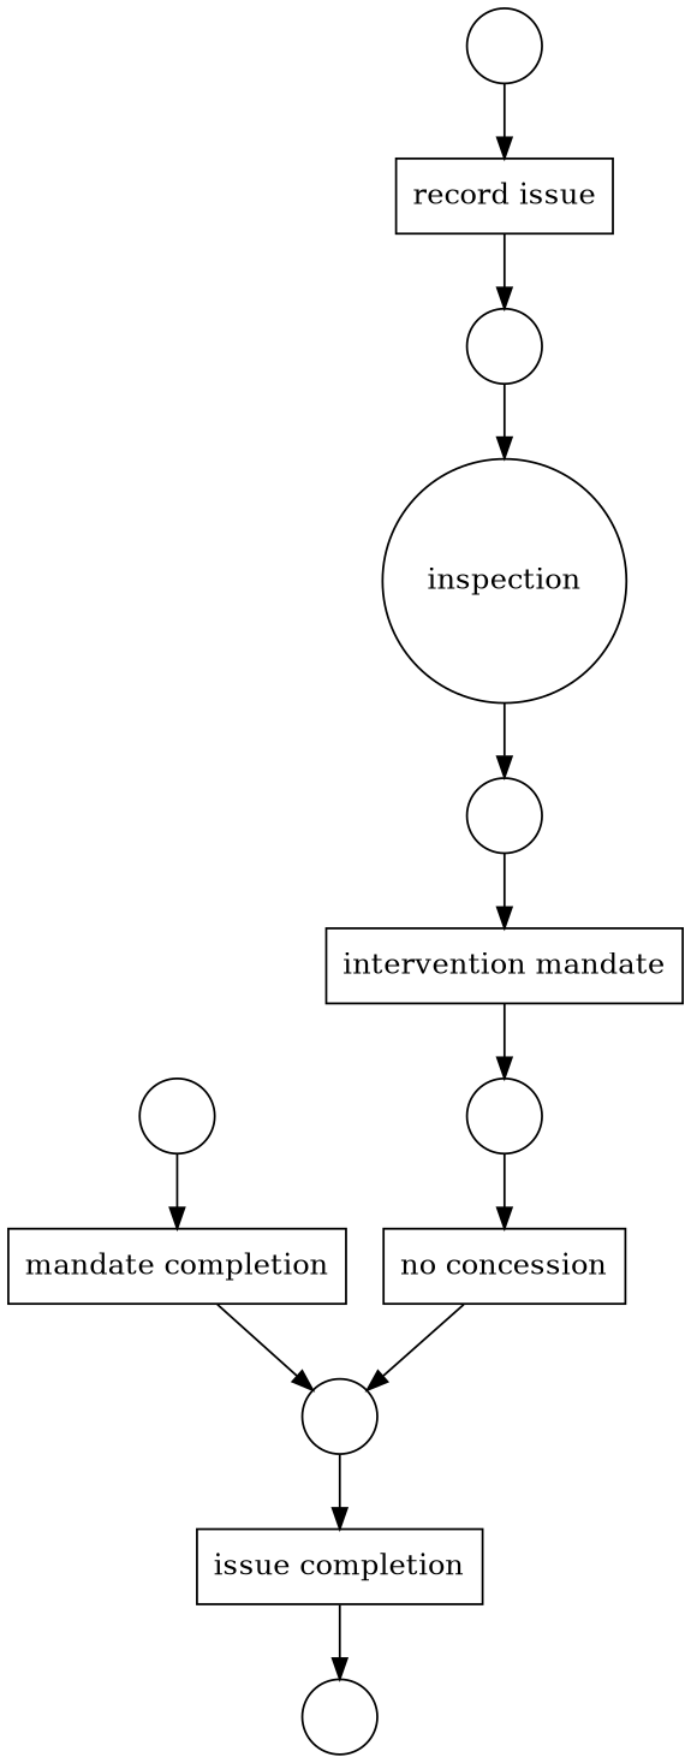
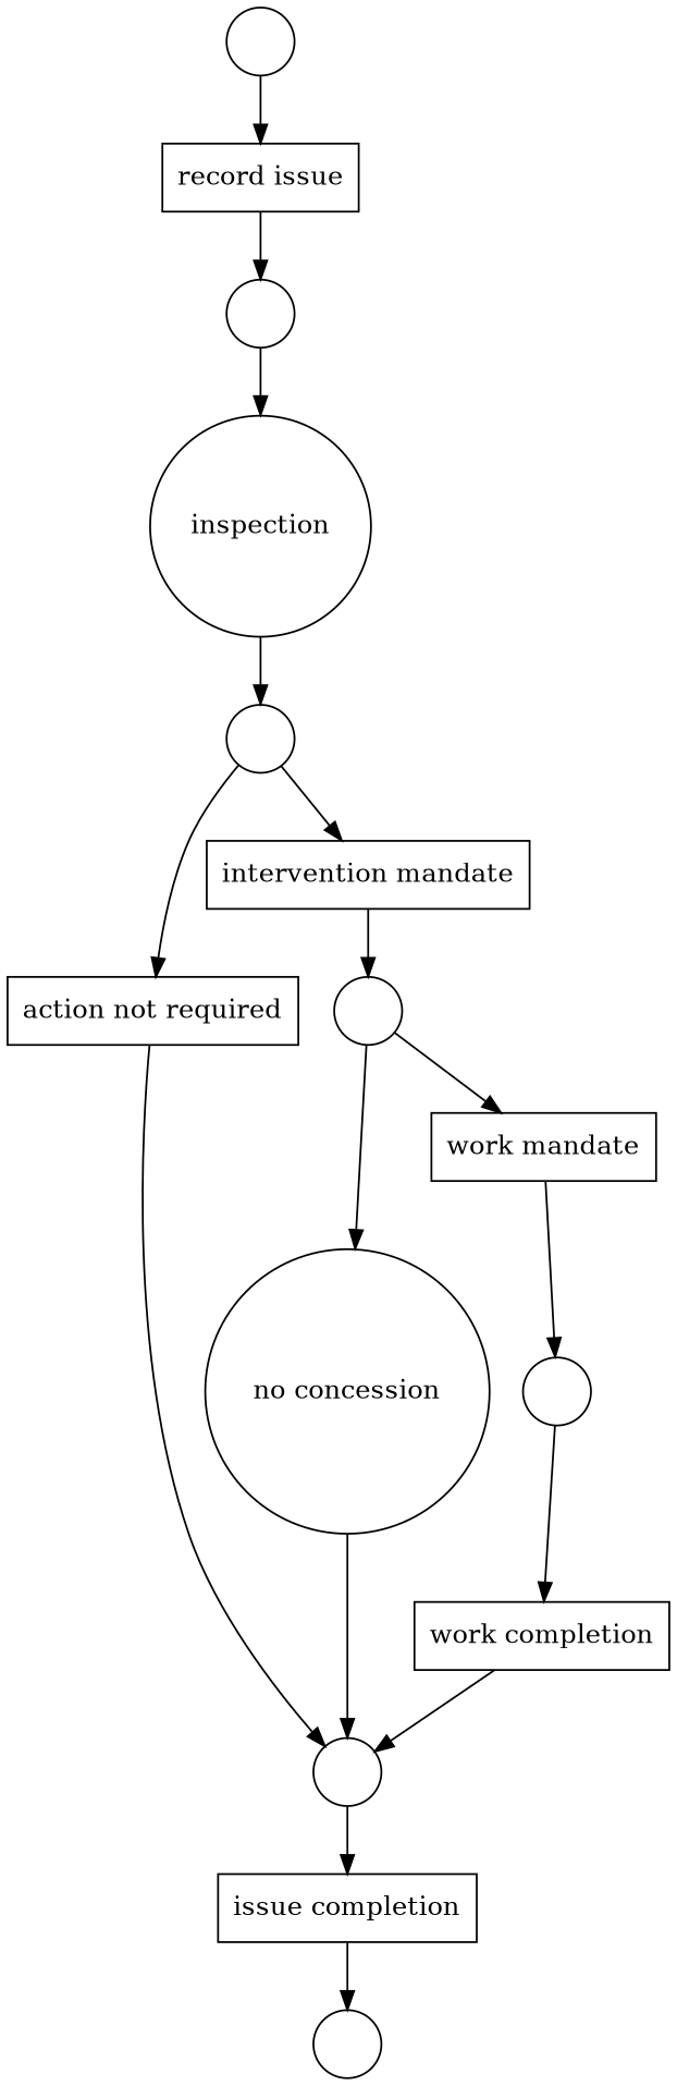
  digraph {
    node [shape=circle]
    n1 [label="record issue" shape=box]
    n2 [label=" "]
    n3 [label=inspection]
+   n4 [label="action not required" shape=box]
    n5 [label=" "]
    n6 [label="issue completion" shape=box]
-   n7 [label="mandate completion" shape=box]
+   n7 [label="work completion" shape=box]
    n8 [label=" "]
-   n9 [label="no concession" shape=box]
+   n9 [label="no concession"]
+   n10 [label="work mandate" shape=box]
    n11 [label=" "]
    n12 [label="intervention mandate" shape=box]
    n13 [label=" "]
    n14 [label=" "]
    n15 [label=" "]
    n1 -> n2
    n2 -> n3
    n3 -> n14
+   n4 -> n5
    n5 -> n6
    n6 -> n8
    n7 -> n5
    n9 -> n5
+   n10 -> n11
    n11 -> n7
    n12 -> n13
    n13 -> n9
+   n13 -> n10
+   n14 -> n4
    n14 -> n12
    n15 -> n1
  }
